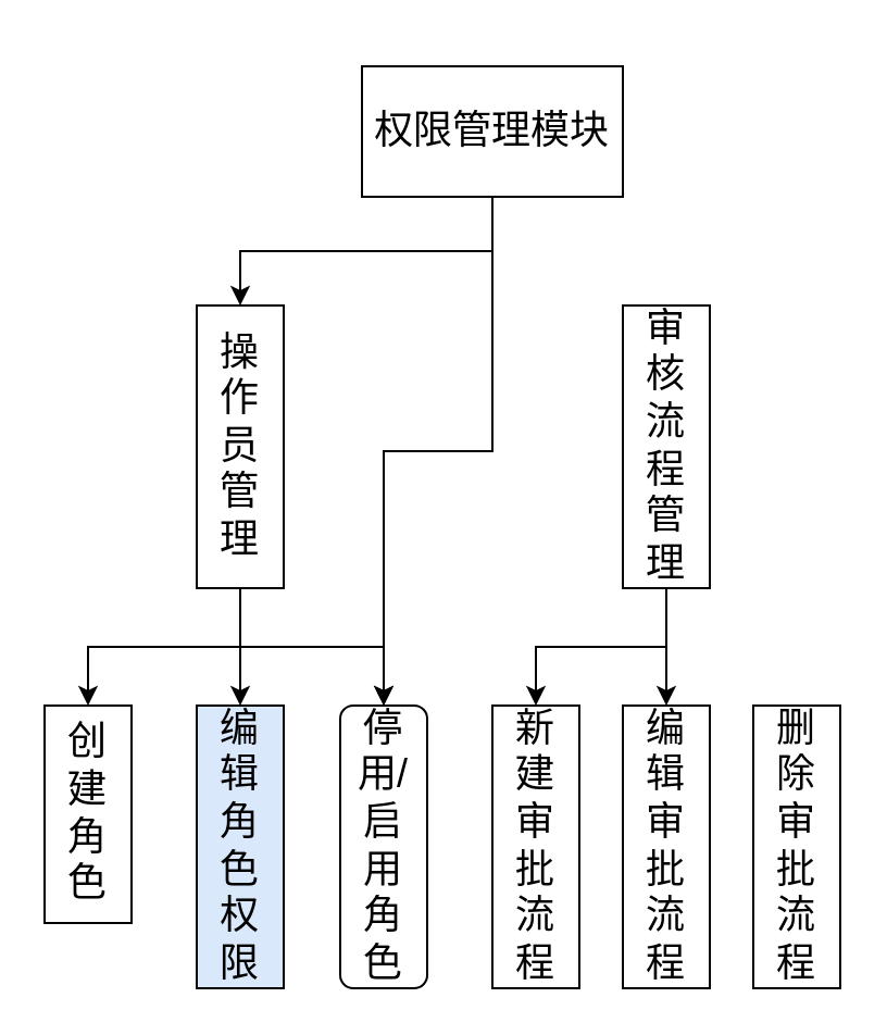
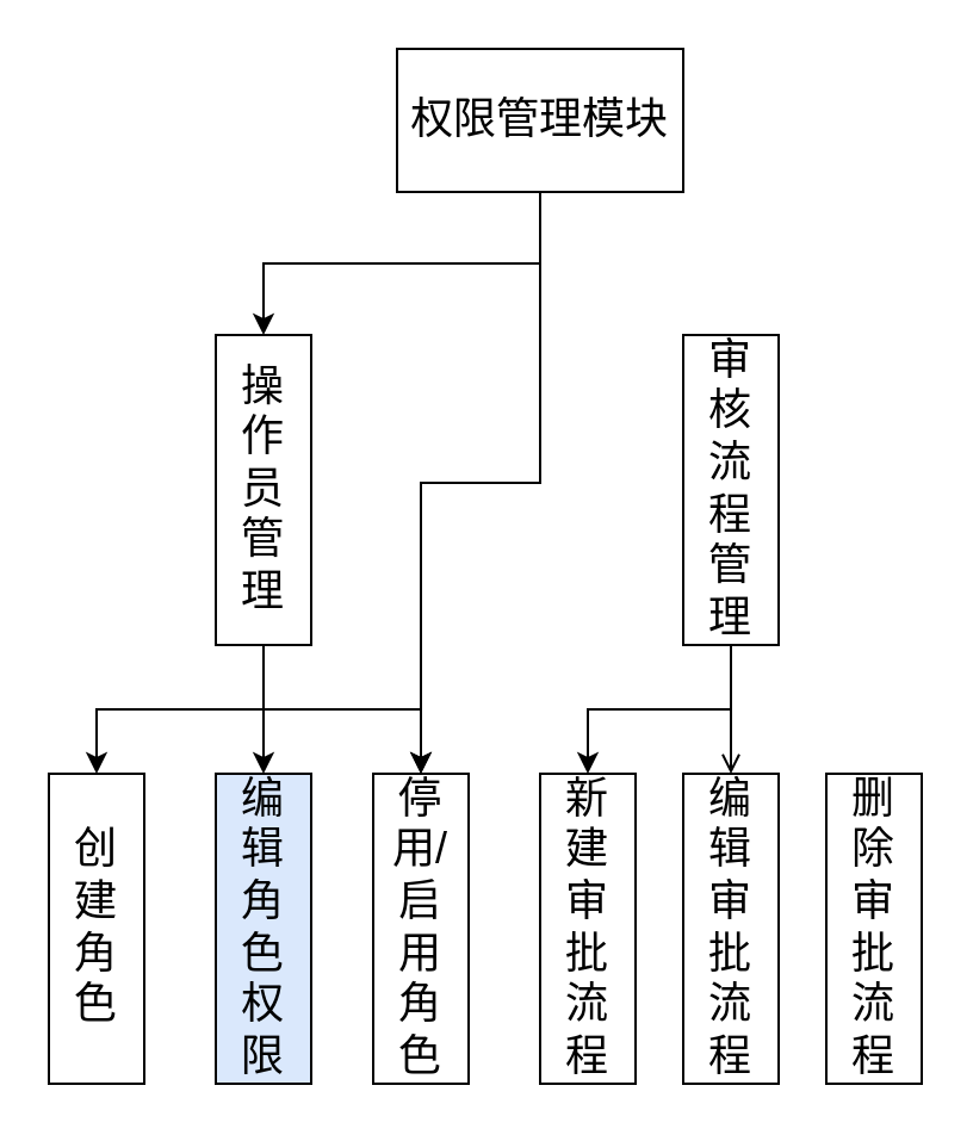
  <mxCell id="0" />
  <mxCell id="1" parent="0" />
  <mxCell id="2" style="edgeStyle=orthogonalEdgeStyle;rounded=0;orthogonalLoop=1;jettySize=auto;html=1;exitX=0.5;exitY=1;exitDx=0;exitDy=0;" edge="1" parent="1" source="4" target="14"><mxGeometry relative="1" as="geometry" /></mxCell>
  <mxCell id="3" style="edgeStyle=orthogonalEdgeStyle;rounded=0;orthogonalLoop=1;jettySize=auto;html=1;exitX=0.5;exitY=1;exitDx=0;exitDy=0;entryX=0.5;entryY=0;entryDx=0;entryDy=0;" edge="1" parent="1" source="4" target="8"><mxGeometry relative="1" as="geometry" /></mxCell>
- <mxCell id="4" value="&lt;font style=&quot;font-size: 18px&quot;&gt;权限管理模块&lt;/font&gt;" style="rounded=0;whiteSpace=wrap;html=1;" vertex="1" parent="1"><mxGeometry x="166" y="30" width="120" height="60" as="geometry" /></mxCell>
+ <mxCell id="4" value="&lt;font style=&quot;font-size: 18px&quot;&gt;权限管理模块&lt;/font&gt;" style="rounded=0;whiteSpace=wrap;html=1;" vertex="1" parent="1"><mxGeometry x="166" y="20" width="120" height="60" as="geometry" /></mxCell>
  <mxCell id="5" style="edgeStyle=orthogonalEdgeStyle;rounded=0;orthogonalLoop=1;jettySize=auto;html=1;exitX=0.5;exitY=1;exitDx=0;exitDy=0;" edge="1" parent="1" source="8" target="12"><mxGeometry relative="1" as="geometry" /></mxCell>
  <mxCell id="6" style="edgeStyle=orthogonalEdgeStyle;rounded=0;orthogonalLoop=1;jettySize=auto;html=1;exitX=0.5;exitY=1;exitDx=0;exitDy=0;entryX=0.5;entryY=0;entryDx=0;entryDy=0;" edge="1" parent="1" source="8" target="13"><mxGeometry relative="1" as="geometry" /></mxCell>
  <mxCell id="7" style="edgeStyle=orthogonalEdgeStyle;rounded=0;orthogonalLoop=1;jettySize=auto;html=1;exitX=0.5;exitY=1;exitDx=0;exitDy=0;" edge="1" parent="1" source="8" target="14"><mxGeometry relative="1" as="geometry" /></mxCell>
  <mxCell id="8" value="&lt;font style=&quot;font-size: 18px&quot;&gt;操&lt;br&gt;作&lt;br&gt;员&lt;br&gt;管&lt;br&gt;理&lt;/font&gt;" style="rounded=0;whiteSpace=wrap;html=1;" vertex="1" parent="1"><mxGeometry x="90" y="140" width="40" height="130" as="geometry" /></mxCell>
  <mxCell id="9" style="edgeStyle=orthogonalEdgeStyle;rounded=0;orthogonalLoop=1;jettySize=auto;html=1;exitX=0.5;exitY=1;exitDx=0;exitDy=0;entryX=0.5;entryY=0;entryDx=0;entryDy=0;" edge="1" parent="1" source="11" target="15"><mxGeometry relative="1" as="geometry" /></mxCell>
- <mxCell id="10" style="edgeStyle=orthogonalEdgeStyle;rounded=0;orthogonalLoop=1;jettySize=auto;html=1;exitX=0.5;exitY=1;exitDx=0;exitDy=0;entryX=0.5;entryY=0;entryDx=0;entryDy=0;" edge="1" parent="1" source="11" target="16"><mxGeometry relative="1" as="geometry" /></mxCell>
+ <mxCell id="10" style="edgeStyle=orthogonalEdgeStyle;rounded=0;orthogonalLoop=1;jettySize=auto;html=1;exitX=0.5;exitY=1;exitDx=0;exitDy=0;entryX=0.5;entryY=0;entryDx=0;entryDy=0;endArrow=open;" edge="1" parent="1" source="11" target="16"><mxGeometry relative="1" as="geometry" /></mxCell>
  <mxCell id="11" value="&lt;span style=&quot;font-size: 18px&quot;&gt;审&lt;br&gt;核&lt;br&gt;流&lt;br&gt;程&lt;br&gt;管&lt;br&gt;理&lt;/span&gt;" style="rounded=0;whiteSpace=wrap;html=1;" vertex="1" parent="1"><mxGeometry x="286" y="140" width="40" height="130" as="geometry" /></mxCell>
- <mxCell id="12" value="&lt;span style=&quot;font-size: 18px&quot;&gt;创&lt;br&gt;建&lt;br&gt;角&lt;br&gt;色&lt;br&gt;&lt;/span&gt;" style="rounded=0;whiteSpace=wrap;html=1;" vertex="1" parent="1"><mxGeometry x="20" y="324" width="40" height="100" as="geometry" /></mxCell>
+ <mxCell id="12" value="&lt;span style=&quot;font-size: 18px&quot;&gt;创&lt;br&gt;建&lt;br&gt;角&lt;br&gt;色&lt;br&gt;&lt;/span&gt;" style="rounded=0;whiteSpace=wrap;html=1;" vertex="1" parent="1"><mxGeometry x="20" y="324" width="40" height="130" as="geometry" /></mxCell>
  <mxCell id="13" value="&lt;font style=&quot;font-size: 18px&quot;&gt;编&lt;br&gt;辑&lt;br&gt;角&lt;br&gt;色&lt;br&gt;权&lt;br&gt;限&lt;br&gt;&lt;/font&gt;" style="rounded=0;whiteSpace=wrap;html=1;fillColor=#dae8fc;" vertex="1" parent="1"><mxGeometry x="90" y="324" width="40" height="130" as="geometry" /></mxCell>
- <mxCell id="14" value="&lt;font style=&quot;font-size: 18px&quot;&gt;停用/启&lt;br&gt;用&lt;br&gt;角&lt;br&gt;色&lt;br&gt;&lt;/font&gt;" style="whiteSpace=wrap;html=1;rounded=1;" vertex="1" parent="1"><mxGeometry x="156" y="324" width="40" height="130" as="geometry" /></mxCell>
+ <mxCell id="14" value="&lt;font style=&quot;font-size: 18px&quot;&gt;停用/启&lt;br&gt;用&lt;br&gt;角&lt;br&gt;色&lt;br&gt;&lt;/font&gt;" style="rounded=0;whiteSpace=wrap;html=1;" vertex="1" parent="1"><mxGeometry x="156" y="324" width="40" height="130" as="geometry" /></mxCell>
  <mxCell id="15" value="&lt;font style=&quot;font-size: 18px&quot;&gt;新&lt;br&gt;建&lt;br&gt;审&lt;br&gt;批&lt;br&gt;流&lt;br&gt;程&lt;br&gt;&lt;/font&gt;" style="rounded=0;whiteSpace=wrap;html=1;" vertex="1" parent="1"><mxGeometry x="226" y="324" width="40" height="130" as="geometry" /></mxCell>
  <mxCell id="16" value="&lt;font style=&quot;font-size: 18px&quot;&gt;编&lt;br&gt;辑&lt;br&gt;审&lt;br&gt;批&lt;br&gt;流&lt;br&gt;程&lt;br&gt;&lt;/font&gt;" style="rounded=0;whiteSpace=wrap;html=1;" vertex="1" parent="1"><mxGeometry x="286" y="324" width="40" height="130" as="geometry" /></mxCell>
  <mxCell id="17" value="&lt;font style=&quot;font-size: 18px&quot;&gt;删&lt;br&gt;除&lt;br&gt;审&lt;br&gt;批&lt;br&gt;流&lt;br&gt;程&lt;br&gt;&lt;/font&gt;" style="rounded=0;whiteSpace=wrap;html=1;" vertex="1" parent="1"><mxGeometry x="346" y="324" width="40" height="130" as="geometry" /></mxCell>
